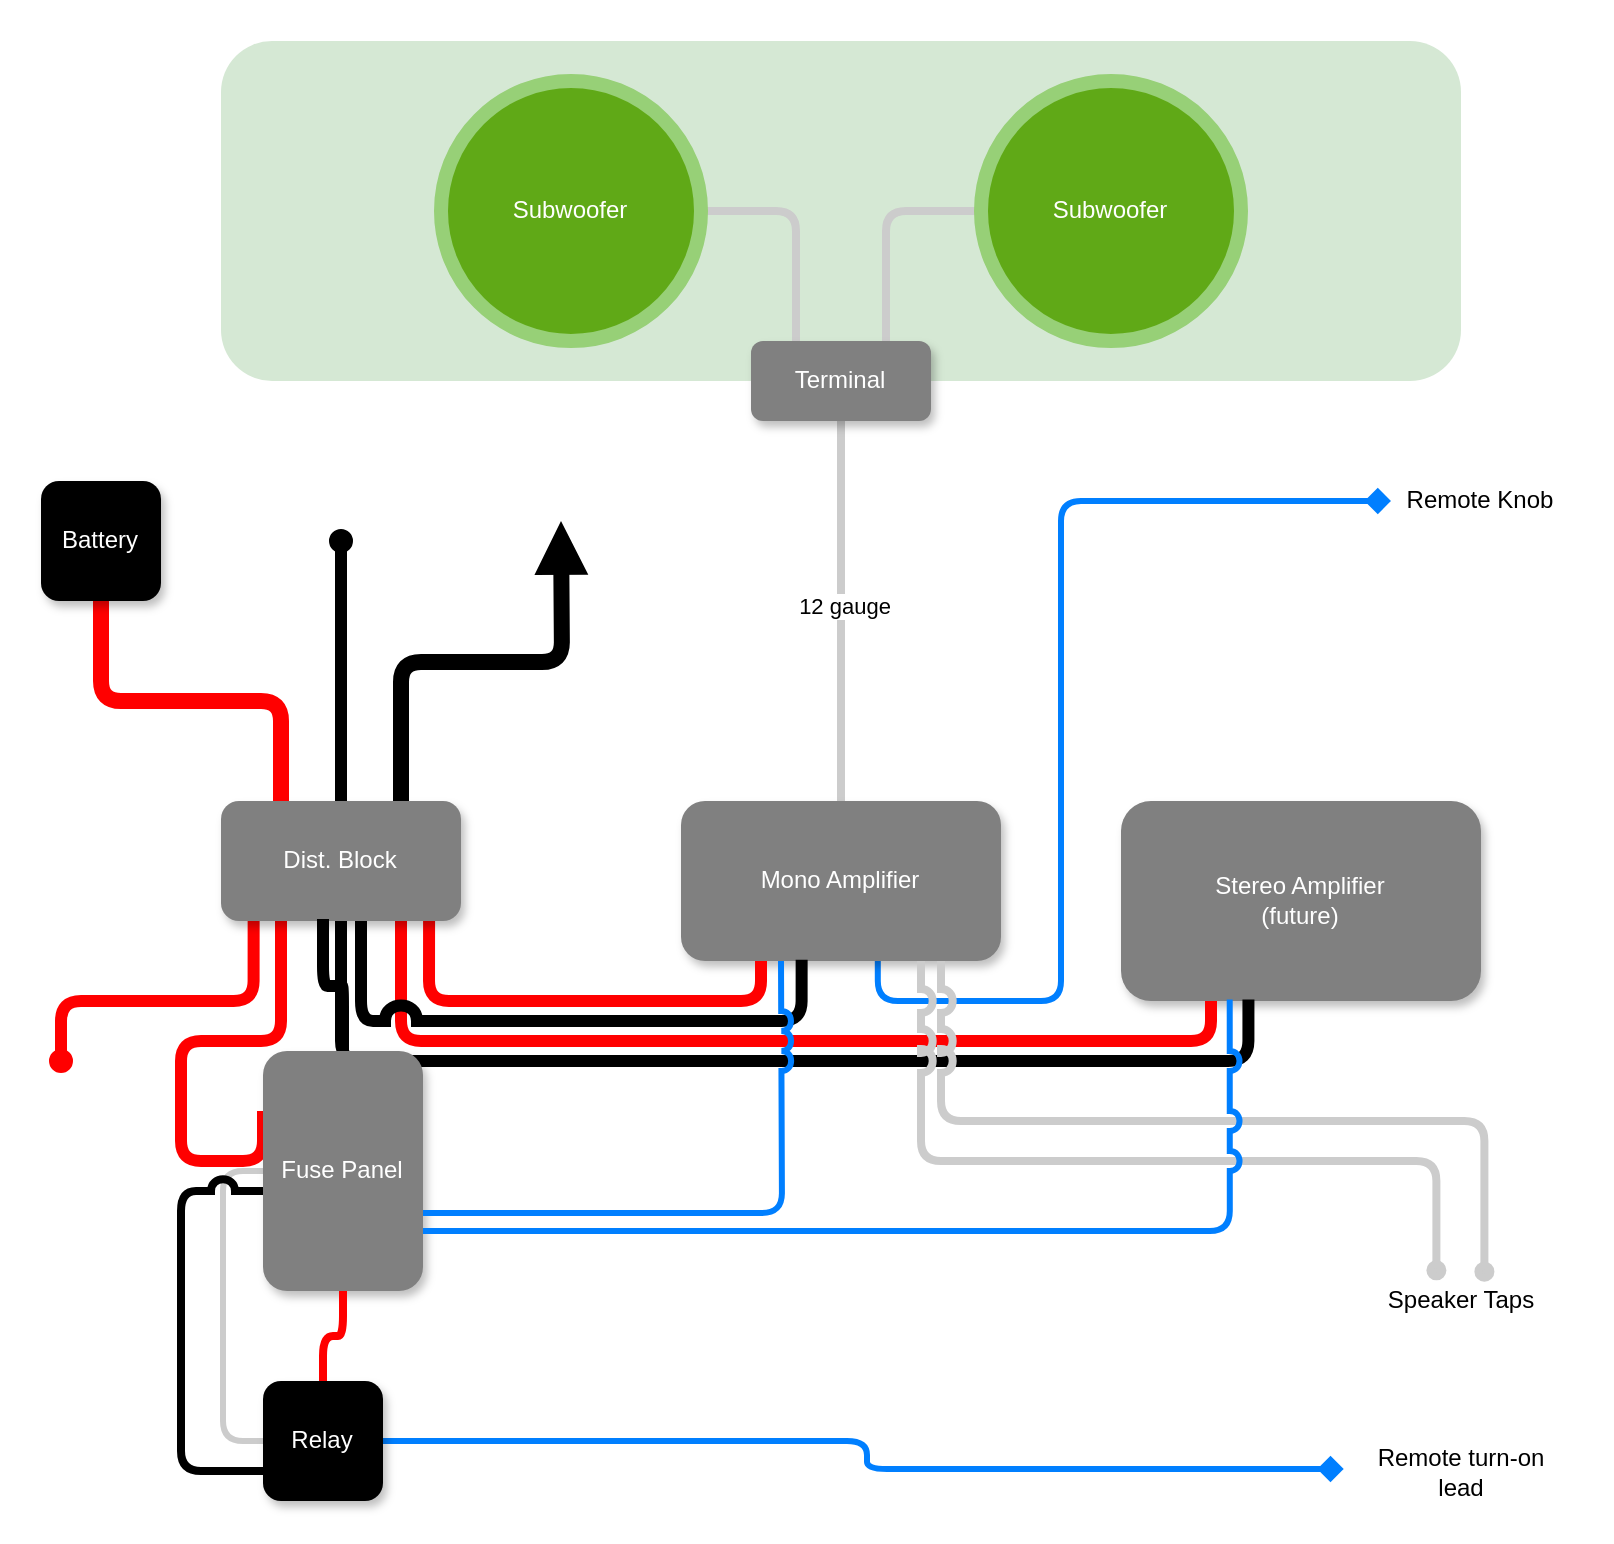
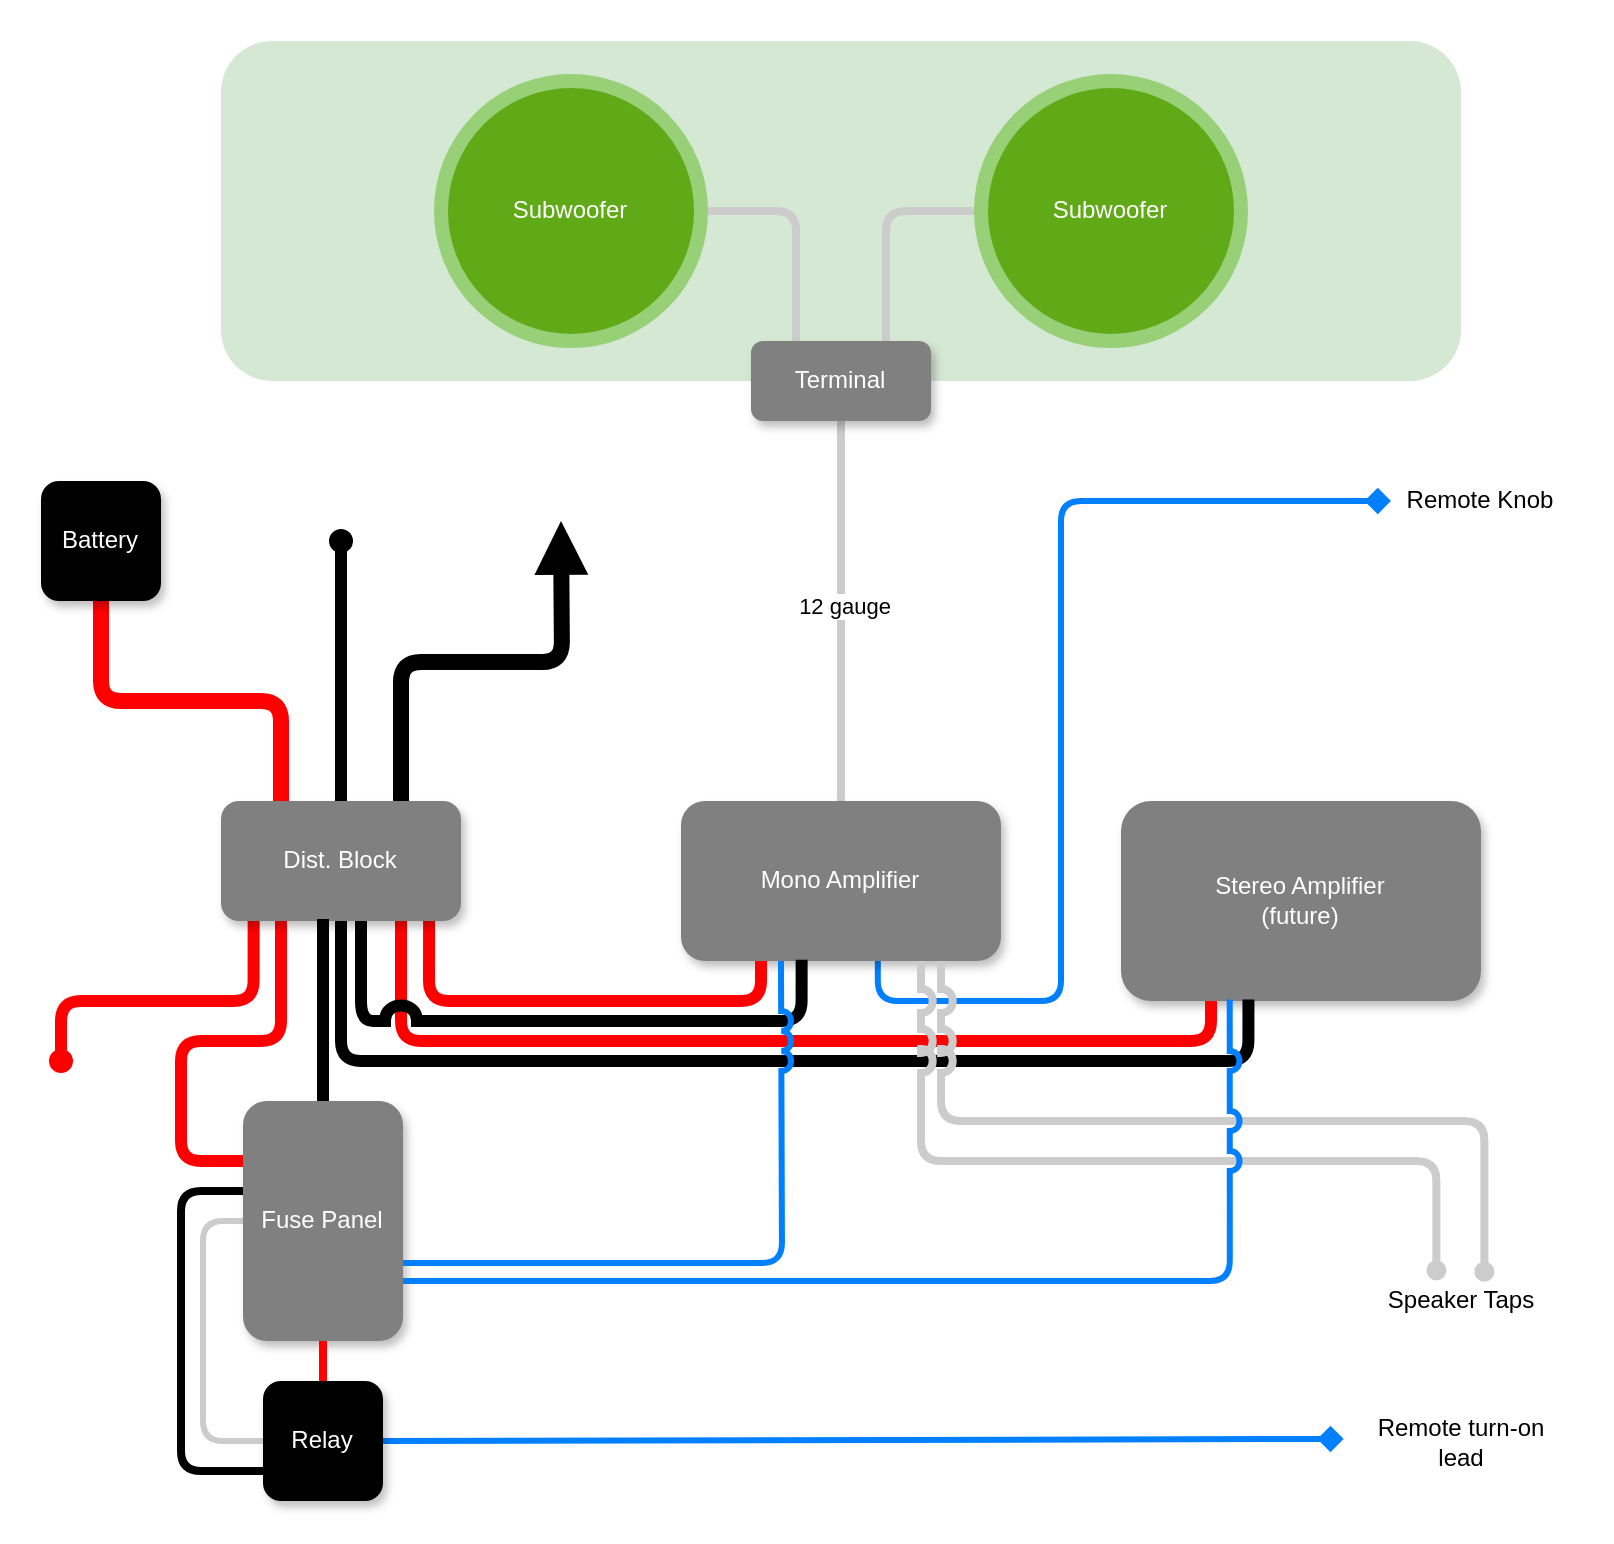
  <mxCell id="0" />
  <mxCell id="1" parent="0" />
  <mxCell id="2" style="edgeStyle=orthogonalEdgeStyle;rounded=1;orthogonalLoop=1;jettySize=auto;html=1;exitX=0.5;exitY=0;exitDx=0;exitDy=0;entryX=0.5;entryY=1;entryDx=0;entryDy=0;strokeColor=#CCCCCC;strokeWidth=4;endArrow=none;endFill=0;jumpStyle=arc;" edge="1" parent="1" source="5" target="27"><mxGeometry relative="1" as="geometry" /></mxCell>
  <mxCell id="3" value="12 gauge" style="edgeLabel;align=center;verticalAlign=middle;resizable=0;points=[];fontColor=#000000;labelBorderColor=none;labelBackgroundColor=default;spacingTop=0;spacingBottom=0;spacing=0;html=1;horizontal=1;" vertex="1" connectable="0" parent="2"><mxGeometry x="0.032" y="-1" relative="1" as="geometry"><mxPoint as="offset" /></mxGeometry></mxCell>
  <mxCell id="4" style="edgeStyle=orthogonalEdgeStyle;rounded=1;jumpStyle=arc;orthogonalLoop=1;jettySize=auto;html=1;exitX=0.615;exitY=1;exitDx=0;exitDy=0;strokeColor=#007FFF;strokeWidth=3;endArrow=diamond;endFill=1;exitPerimeter=0;" edge="1" parent="1" source="5" target="31"><mxGeometry relative="1" as="geometry"><Array as="points"><mxPoint x="438" y="500" /><mxPoint x="530" y="500" /><mxPoint x="530" y="250" /></Array></mxGeometry></mxCell>
  <mxCell id="5" value="Mono Amplifier" style="rounded=1;whiteSpace=wrap;html=1;strokeWidth=2;strokeColor=none;fillColor=#808080;fontColor=#FFFFFF;shadow=1;" vertex="1" parent="1"><mxGeometry x="340" y="400" width="160" height="80" as="geometry" /></mxCell>
  <mxCell id="6" value="Stereo Amplifier&lt;br&gt;(future)" style="rounded=1;whiteSpace=wrap;html=1;strokeWidth=2;strokeColor=none;fillColor=#808080;fontColor=#FFFFFF;shadow=1;sketch=0;glass=0;" vertex="1" parent="1"><mxGeometry x="560" y="400" width="180" height="100" as="geometry" /></mxCell>
  <mxCell id="7" style="edgeStyle=orthogonalEdgeStyle;orthogonalLoop=1;jettySize=auto;html=1;entryX=0.25;entryY=1;entryDx=0;entryDy=0;exitX=0.867;exitY=0.983;exitDx=0;exitDy=0;endArrow=none;endFill=0;strokeWidth=6;strokeColor=#FF0000;exitPerimeter=0;rounded=1;jumpStyle=arc;" edge="1" parent="1" source="15" target="5"><mxGeometry relative="1" as="geometry" /></mxCell>
  <mxCell id="8" style="edgeStyle=orthogonalEdgeStyle;orthogonalLoop=1;jettySize=auto;html=1;exitX=0.75;exitY=1;exitDx=0;exitDy=0;entryX=0.25;entryY=1;entryDx=0;entryDy=0;strokeColor=#FF0000;strokeWidth=6;endArrow=none;endFill=0;rounded=1;jumpStyle=arc;" edge="1" parent="1" source="15" target="6"><mxGeometry relative="1" as="geometry" /></mxCell>
  <mxCell id="9" style="edgeStyle=orthogonalEdgeStyle;orthogonalLoop=1;jettySize=auto;html=1;exitX=0.5;exitY=1;exitDx=0;exitDy=0;strokeColor=#000000;strokeWidth=6;endArrow=none;endFill=0;rounded=1;jumpStyle=arc;entryX=0.354;entryY=0.993;entryDx=0;entryDy=0;entryPerimeter=0;" edge="1" parent="1" source="15" target="6"><mxGeometry relative="1" as="geometry"><Array as="points"><mxPoint x="170" y="530" /><mxPoint x="624" y="530" /></Array></mxGeometry></mxCell>
  <mxCell id="10" style="edgeStyle=orthogonalEdgeStyle;orthogonalLoop=1;jettySize=auto;html=1;exitX=0.25;exitY=1;exitDx=0;exitDy=0;entryX=0;entryY=0.25;entryDx=0;entryDy=0;strokeColor=#FF0000;strokeWidth=6;endArrow=none;endFill=0;rounded=1;jumpStyle=arc;" edge="1" parent="1" source="15" target="18"><mxGeometry relative="1" as="geometry"><Array as="points"><mxPoint x="140" y="520" /><mxPoint x="90" y="520" /><mxPoint x="90" y="580" /></Array></mxGeometry></mxCell>
  <mxCell id="11" style="edgeStyle=orthogonalEdgeStyle;rounded=1;jumpStyle=arc;orthogonalLoop=1;jettySize=auto;html=1;strokeColor=#FF0000;strokeWidth=6;endArrow=oval;endFill=1;exitX=0.136;exitY=1;exitDx=0;exitDy=0;exitPerimeter=0;" edge="1" parent="1" source="15"><mxGeometry relative="1" as="geometry"><mxPoint x="130" y="460" as="sourcePoint" /><mxPoint x="30" y="530" as="targetPoint" /><Array as="points"><mxPoint x="126" y="500" /><mxPoint x="30" y="500" /></Array></mxGeometry></mxCell>
  <mxCell id="12" style="edgeStyle=orthogonalEdgeStyle;rounded=1;jumpStyle=arc;orthogonalLoop=1;jettySize=auto;html=1;exitX=0.25;exitY=0;exitDx=0;exitDy=0;strokeColor=#FF0000;strokeWidth=8;endArrow=none;endFill=0;" edge="1" parent="1" source="15" target="32"><mxGeometry relative="1" as="geometry" /></mxCell>
  <mxCell id="13" style="edgeStyle=orthogonalEdgeStyle;rounded=1;jumpStyle=arc;orthogonalLoop=1;jettySize=auto;html=1;exitX=0.75;exitY=0;exitDx=0;exitDy=0;strokeColor=#000000;strokeWidth=8;endArrow=block;endFill=1;" edge="1" parent="1" source="15"><mxGeometry relative="1" as="geometry"><mxPoint x="280" y="260" as="targetPoint" /></mxGeometry></mxCell>
  <mxCell id="14" style="edgeStyle=orthogonalEdgeStyle;rounded=1;jumpStyle=arc;orthogonalLoop=1;jettySize=auto;html=1;exitX=0.5;exitY=0;exitDx=0;exitDy=0;strokeColor=#000000;strokeWidth=6;endArrow=oval;endFill=1;" edge="1" parent="1" source="15"><mxGeometry relative="1" as="geometry"><mxPoint x="170" y="270" as="targetPoint" /></mxGeometry></mxCell>
  <mxCell id="15" value="Dist. Block" style="rounded=1;whiteSpace=wrap;html=1;strokeWidth=2;strokeColor=none;fillColor=#808080;fontColor=#FFFFFF;shadow=1;" vertex="1" parent="1"><mxGeometry x="110" y="400" width="120" height="60" as="geometry" /></mxCell>
  <mxCell id="16" style="edgeStyle=orthogonalEdgeStyle;orthogonalLoop=1;jettySize=auto;html=1;exitX=0;exitY=0.5;exitDx=0;exitDy=0;entryX=0;entryY=0.5;entryDx=0;entryDy=0;strokeColor=#CCCCCC;strokeWidth=3;endArrow=none;endFill=0;rounded=1;jumpStyle=arc;" edge="1" parent="1" source="18" target="22"><mxGeometry relative="1" as="geometry" /></mxCell>
  <mxCell id="17" style="edgeStyle=orthogonalEdgeStyle;orthogonalLoop=1;jettySize=auto;html=1;entryX=0.425;entryY=0.983;entryDx=0;entryDy=0;strokeColor=#000000;strokeWidth=6;endArrow=none;endFill=0;entryPerimeter=0;rounded=1;jumpStyle=arc;" edge="1" parent="1" source="18" target="15"><mxGeometry relative="1" as="geometry" /></mxCell>
- <mxCell id="18" value="Fuse Panel" style="rounded=1;whiteSpace=wrap;html=1;strokeWidth=2;strokeColor=none;fillColor=#808080;fontColor=#FFFFFF;shadow=1;" vertex="1" parent="1"><mxGeometry x="131" y="525" width="80" height="120" as="geometry" /></mxCell>
+ <mxCell id="18" value="Fuse Panel" style="rounded=1;whiteSpace=wrap;html=1;strokeWidth=2;strokeColor=none;fillColor=#808080;fontColor=#FFFFFF;shadow=1;" vertex="1" parent="1"><mxGeometry x="121" y="550" width="80" height="120" as="geometry" /></mxCell>
  <mxCell id="19" style="edgeStyle=orthogonalEdgeStyle;orthogonalLoop=1;jettySize=auto;html=1;exitX=0;exitY=0.75;exitDx=0;exitDy=0;strokeColor=#000000;strokeWidth=4;endArrow=none;endFill=0;rounded=1;jumpStyle=arc;" edge="1" parent="1" source="22" target="18"><mxGeometry relative="1" as="geometry"><mxPoint x="130" y="771" as="sourcePoint" /><mxPoint x="120" y="595" as="targetPoint" /><Array as="points"><mxPoint x="90" y="735" /><mxPoint x="90" y="595" /></Array></mxGeometry></mxCell>
  <mxCell id="20" style="edgeStyle=orthogonalEdgeStyle;orthogonalLoop=1;jettySize=auto;html=1;entryX=0.5;entryY=1;entryDx=0;entryDy=0;strokeColor=#FF0000;strokeWidth=4;endArrow=none;endFill=0;exitX=0.5;exitY=0;exitDx=0;exitDy=0;rounded=1;jumpStyle=arc;" edge="1" parent="1" source="22" target="18"><mxGeometry relative="1" as="geometry" /></mxCell>
  <mxCell id="21" style="edgeStyle=orthogonalEdgeStyle;rounded=1;orthogonalLoop=1;jettySize=auto;html=1;exitX=1;exitY=0.5;exitDx=0;exitDy=0;strokeColor=#007FFF;strokeWidth=3;endArrow=diamond;endFill=1;entryX=-0.033;entryY=0.45;entryDx=0;entryDy=0;entryPerimeter=0;jumpStyle=arc;" edge="1" parent="1" source="22" target="23"><mxGeometry relative="1" as="geometry"><mxPoint x="800" y="770" as="targetPoint" /></mxGeometry></mxCell>
  <mxCell id="22" value="Relay" style="rounded=1;whiteSpace=wrap;html=1;strokeWidth=2;strokeColor=none;fillColor=#000000;fontColor=#FFFFFF;shadow=1;" vertex="1" parent="1"><mxGeometry x="131" y="690" width="60" height="60" as="geometry" /></mxCell>
- <mxCell id="23" value="Remote turn-on&lt;br&gt;lead" style="text;html=1;align=center;verticalAlign=middle;resizable=0;points=[];autosize=1;strokeColor=none;fillColor=none;" vertex="1" parent="1"><mxGeometry x="675" y="716" width="110" height="40" as="geometry" /></mxCell>
+ <mxCell id="23" value="Remote turn-on&lt;br&gt;lead" style="text;html=1;align=center;verticalAlign=middle;resizable=0;points=[];autosize=1;strokeColor=none;fillColor=none;" vertex="1" parent="1"><mxGeometry x="675" y="701" width="110" height="40" as="geometry" /></mxCell>
  <mxCell id="24" value="" style="rounded=1;whiteSpace=wrap;html=1;strokeWidth=2;fillColor=#d5e8d4;strokeColor=none;" vertex="1" parent="1"><mxGeometry x="110" y="20" width="620" height="170" as="geometry" /></mxCell>
  <mxCell id="25" style="edgeStyle=orthogonalEdgeStyle;rounded=1;jumpStyle=arc;orthogonalLoop=1;jettySize=auto;html=1;exitX=0.25;exitY=0;exitDx=0;exitDy=0;strokeColor=#CCCCCC;strokeWidth=4;endArrow=none;endFill=0;" edge="1" parent="1" source="27" target="28"><mxGeometry relative="1" as="geometry" /></mxCell>
  <mxCell id="26" style="edgeStyle=orthogonalEdgeStyle;rounded=1;jumpStyle=arc;orthogonalLoop=1;jettySize=auto;html=1;exitX=0.75;exitY=0;exitDx=0;exitDy=0;entryX=0;entryY=0.5;entryDx=0;entryDy=0;strokeColor=#CCCCCC;strokeWidth=4;endArrow=none;endFill=0;" edge="1" parent="1" source="27" target="29"><mxGeometry relative="1" as="geometry" /></mxCell>
  <mxCell id="27" value="Terminal" style="rounded=1;whiteSpace=wrap;html=1;strokeWidth=2;strokeColor=none;fillColor=#808080;fontColor=#FFFFFF;shadow=1;" vertex="1" parent="1"><mxGeometry x="375" y="170" width="90" height="40" as="geometry" /></mxCell>
  <mxCell id="28" value="Subwoofer" style="ellipse;whiteSpace=wrap;html=1;aspect=fixed;strokeWidth=7;fillColor=#60a917;fontColor=#ffffff;strokeColor=#97D077;" vertex="1" parent="1"><mxGeometry x="220" y="40" width="130" height="130" as="geometry" /></mxCell>
  <mxCell id="29" value="Subwoofer" style="ellipse;whiteSpace=wrap;html=1;aspect=fixed;strokeWidth=7;fillColor=#60a917;fontColor=#ffffff;strokeColor=#97D077;" vertex="1" parent="1"><mxGeometry x="490" y="40" width="130" height="130" as="geometry" /></mxCell>
  <mxCell id="30" style="edgeStyle=orthogonalEdgeStyle;orthogonalLoop=1;jettySize=auto;html=1;strokeWidth=6;endArrow=none;endFill=0;rounded=1;jumpStyle=arc;entryX=0.377;entryY=0.992;entryDx=0;entryDy=0;entryPerimeter=0;" edge="1" parent="1" target="5"><mxGeometry relative="1" as="geometry"><mxPoint x="180" y="460" as="sourcePoint" /><mxPoint x="393" y="480" as="targetPoint" /><Array as="points"><mxPoint x="180" y="510" /><mxPoint x="400" y="510" /></Array></mxGeometry></mxCell>
  <mxCell id="31" value="Remote Knob" style="rounded=0;whiteSpace=wrap;html=1;strokeWidth=2;strokeColor=none;fillColor=none;" vertex="1" parent="1"><mxGeometry x="695" y="230" width="90" height="40" as="geometry" /></mxCell>
  <mxCell id="32" value="Battery" style="rounded=1;whiteSpace=wrap;html=1;strokeWidth=2;fillColor=#000000;strokeColor=none;fontColor=#FFFFFF;shadow=1;" vertex="1" parent="1"><mxGeometry x="20" y="240" width="60" height="60" as="geometry" /></mxCell>
  <mxCell id="33" value="&lt;font color=&quot;#000000&quot;&gt;Speaker Taps&lt;/font&gt;" style="text;html=1;align=center;verticalAlign=middle;resizable=0;points=[];autosize=1;strokeColor=none;fillColor=none;fontColor=#FFFFFF;rounded=1;strokeWidth=2;" vertex="1" parent="1"><mxGeometry x="680" y="635" width="100" height="30" as="geometry" /></mxCell>
  <mxCell id="34" style="edgeStyle=orthogonalEdgeStyle;orthogonalLoop=1;jettySize=auto;html=1;exitX=1;exitY=0.675;exitDx=0;exitDy=0;strokeColor=#007FFF;strokeWidth=3;endArrow=none;endFill=0;exitPerimeter=0;rounded=1;jumpStyle=arc;jumpSize=6;" edge="1" parent="1" source="18"><mxGeometry relative="1" as="geometry"><mxPoint x="390" y="480" as="targetPoint" /></mxGeometry></mxCell>
  <mxCell id="35" style="edgeStyle=orthogonalEdgeStyle;rounded=1;jumpStyle=arc;orthogonalLoop=1;jettySize=auto;html=1;strokeColor=#CCCCCC;strokeWidth=4;fontColor=#FFFFFF;endArrow=oval;endFill=1;entryX=0.617;entryY=0.011;entryDx=0;entryDy=0;entryPerimeter=0;jumpSize=6;" edge="1" parent="1" target="33"><mxGeometry relative="1" as="geometry"><mxPoint x="470" y="480" as="sourcePoint" /><mxPoint x="758" y="640" as="targetPoint" /><Array as="points"><mxPoint x="470" y="560" /><mxPoint x="742" y="560" /></Array></mxGeometry></mxCell>
  <mxCell id="36" style="edgeStyle=orthogonalEdgeStyle;rounded=1;jumpStyle=arc;orthogonalLoop=1;jettySize=auto;html=1;exitX=0.75;exitY=1;exitDx=0;exitDy=0;entryX=0.377;entryY=-0.011;entryDx=0;entryDy=0;entryPerimeter=0;strokeColor=#CCCCCC;strokeWidth=4;fontColor=#000000;endArrow=oval;endFill=1;shadow=0;jumpSize=6;" edge="1" parent="1" source="5" target="33"><mxGeometry relative="1" as="geometry"><Array as="points"><mxPoint x="460" y="580" /><mxPoint x="718" y="580" /></Array></mxGeometry></mxCell>
  <mxCell id="37" style="edgeStyle=orthogonalEdgeStyle;orthogonalLoop=1;jettySize=auto;html=1;exitX=1;exitY=0.75;exitDx=0;exitDy=0;entryX=0.302;entryY=0.993;entryDx=0;entryDy=0;entryPerimeter=0;strokeColor=#007FFF;strokeWidth=3;endArrow=none;endFill=0;rounded=1;jumpStyle=arc;" edge="1" parent="1" source="18" target="6"><mxGeometry relative="1" as="geometry" /></mxCell>
